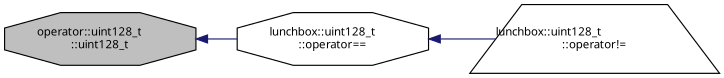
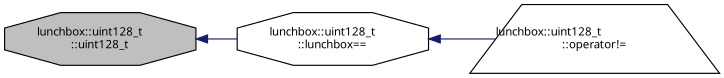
  digraph {
    rankdir=LR
    node [color=black fillcolor=white fontname=Sans fontsize=10 shape=octagon style=filled]
    edge [color=midnightblue dir=back fontname=Sans fontsize=10 labelfontname=Sans labelfontsize=10 style=solid]
-   n1 [fillcolor=grey75 fontcolor=black height=0.2 label="operator::uint128_t\l::uint128_t" width=0.4]
-   n2 [height=0.2 label="lunchbox::uint128_t\l::operator==" width=0.4]
+   n1 [fillcolor=grey75 fontcolor=black height=0.2 label="lunchbox::uint128_t\l::uint128_t" width=0.4]
+   n2 [height=0.2 label="lunchbox::uint128_t\l::lunchbox==" width=0.4]
    n3 [height=0.2 label="lunchbox::uint128_t\l::operator!=" shape=trapezium width=0.4]
    n1 -> n2
    n2 -> n3
  }
